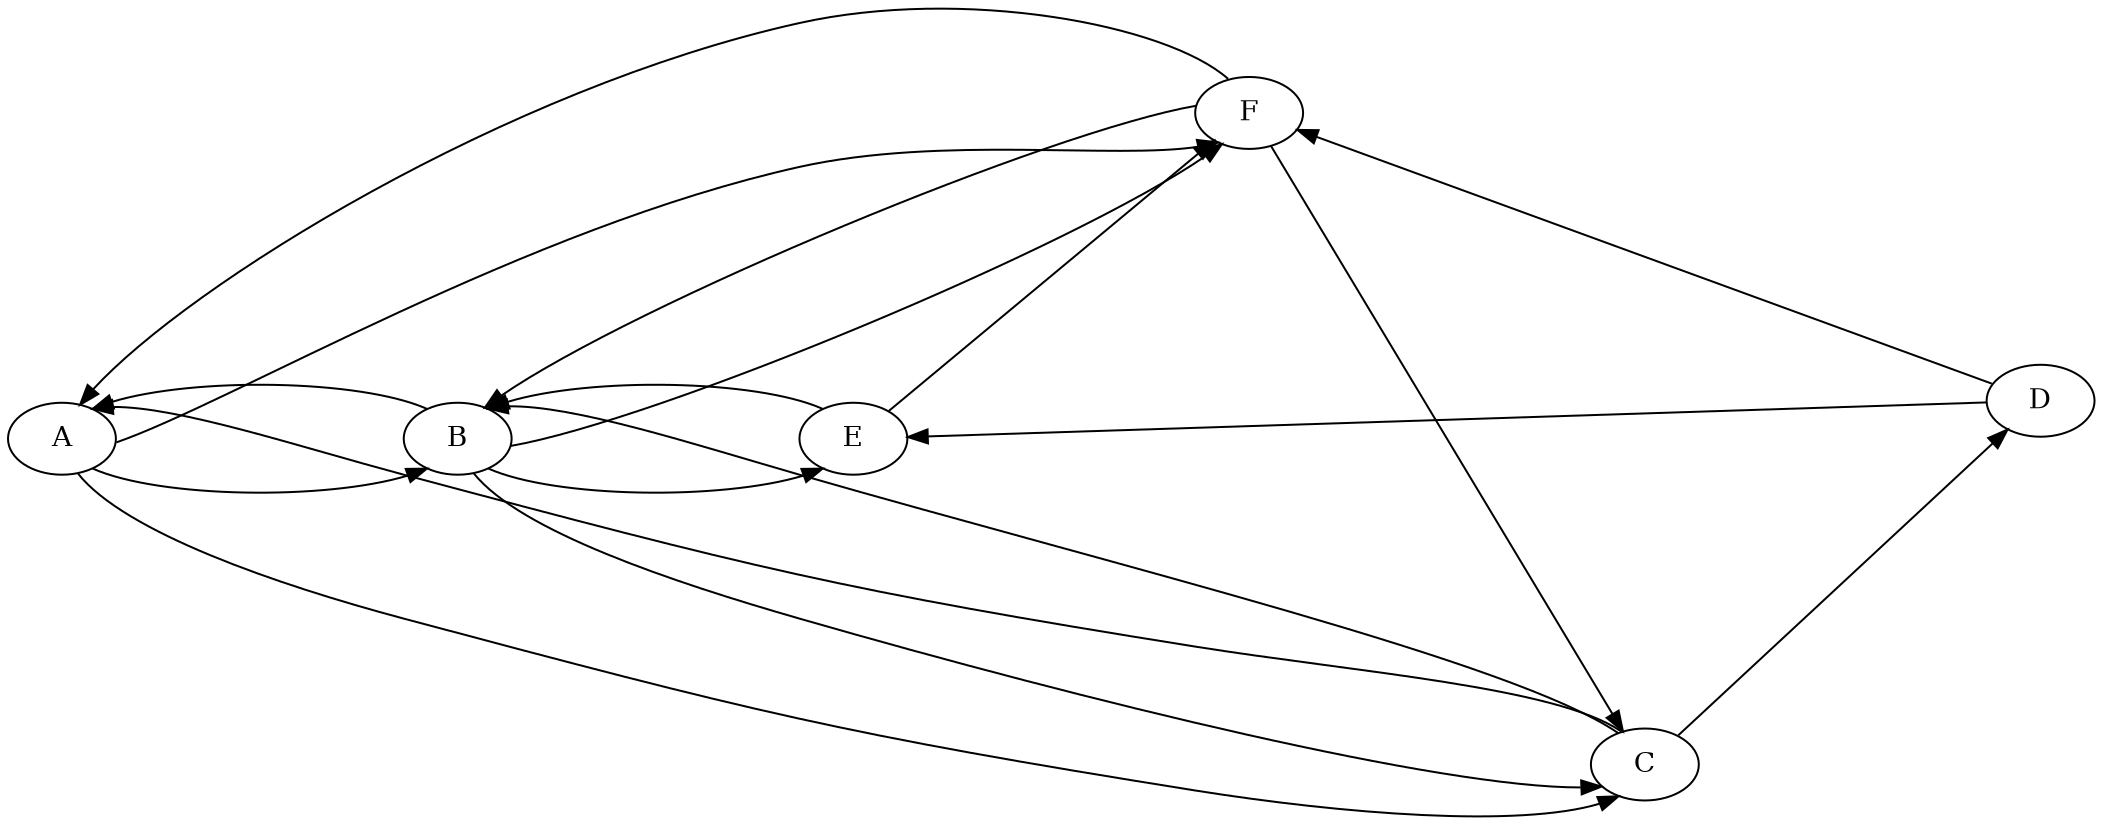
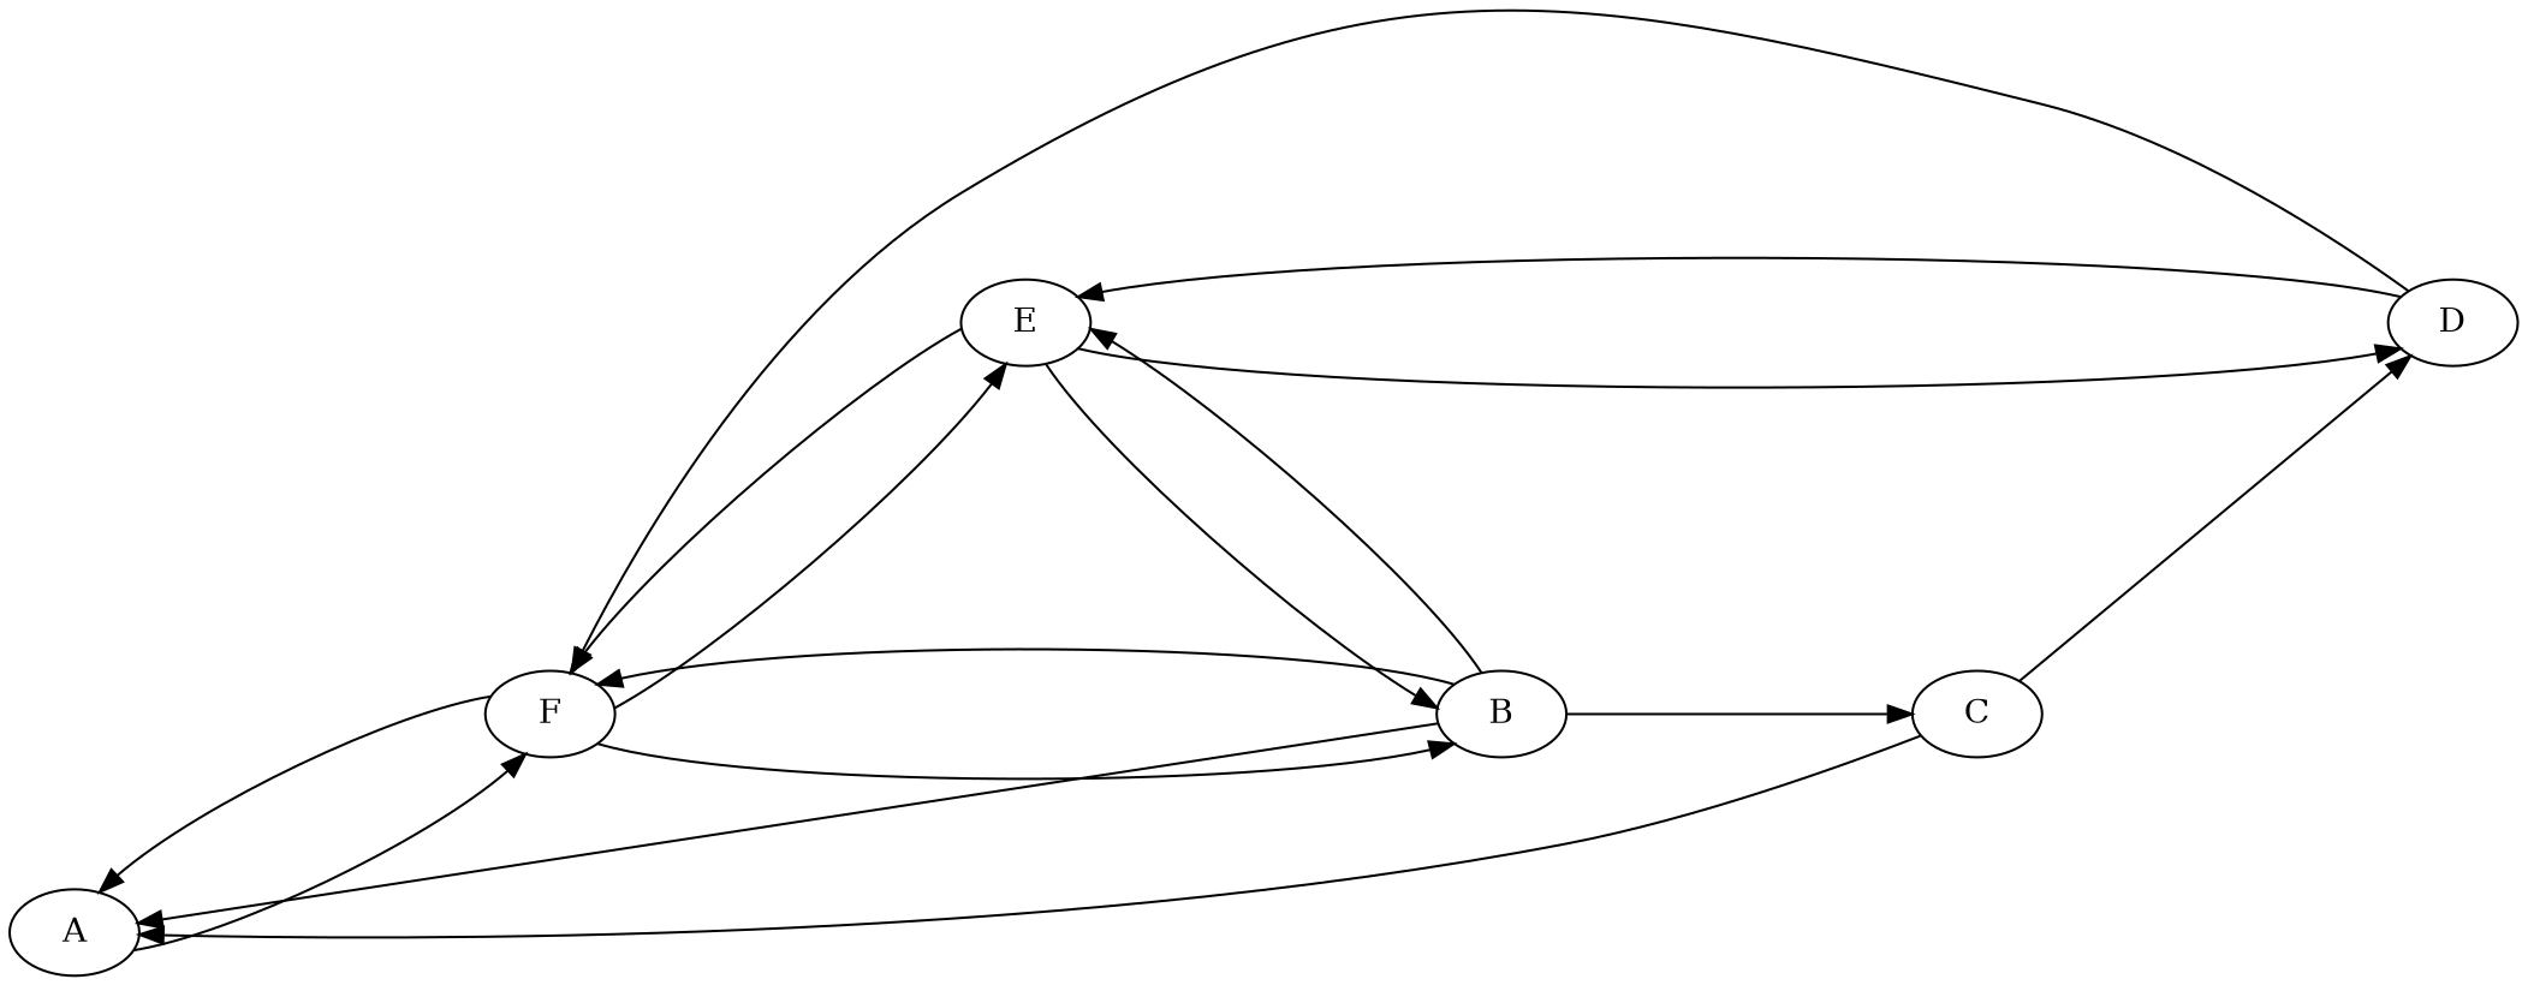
  digraph {
    nodesep=1
    rankdir=LR
    ranksep=2
    edge [color=black style=solid]
    A
    B
    C
    F
    E
    D
-   A -> B
-   A -> C
    A -> F
    B -> A
    B -> C
    B -> F
    B -> E
    C -> A
-   C -> B
    C -> D
    F -> A
    F -> B
-   F -> C
+   F -> E
    E -> B
    E -> F
+   E -> D
    D -> F
    D -> E
  }
